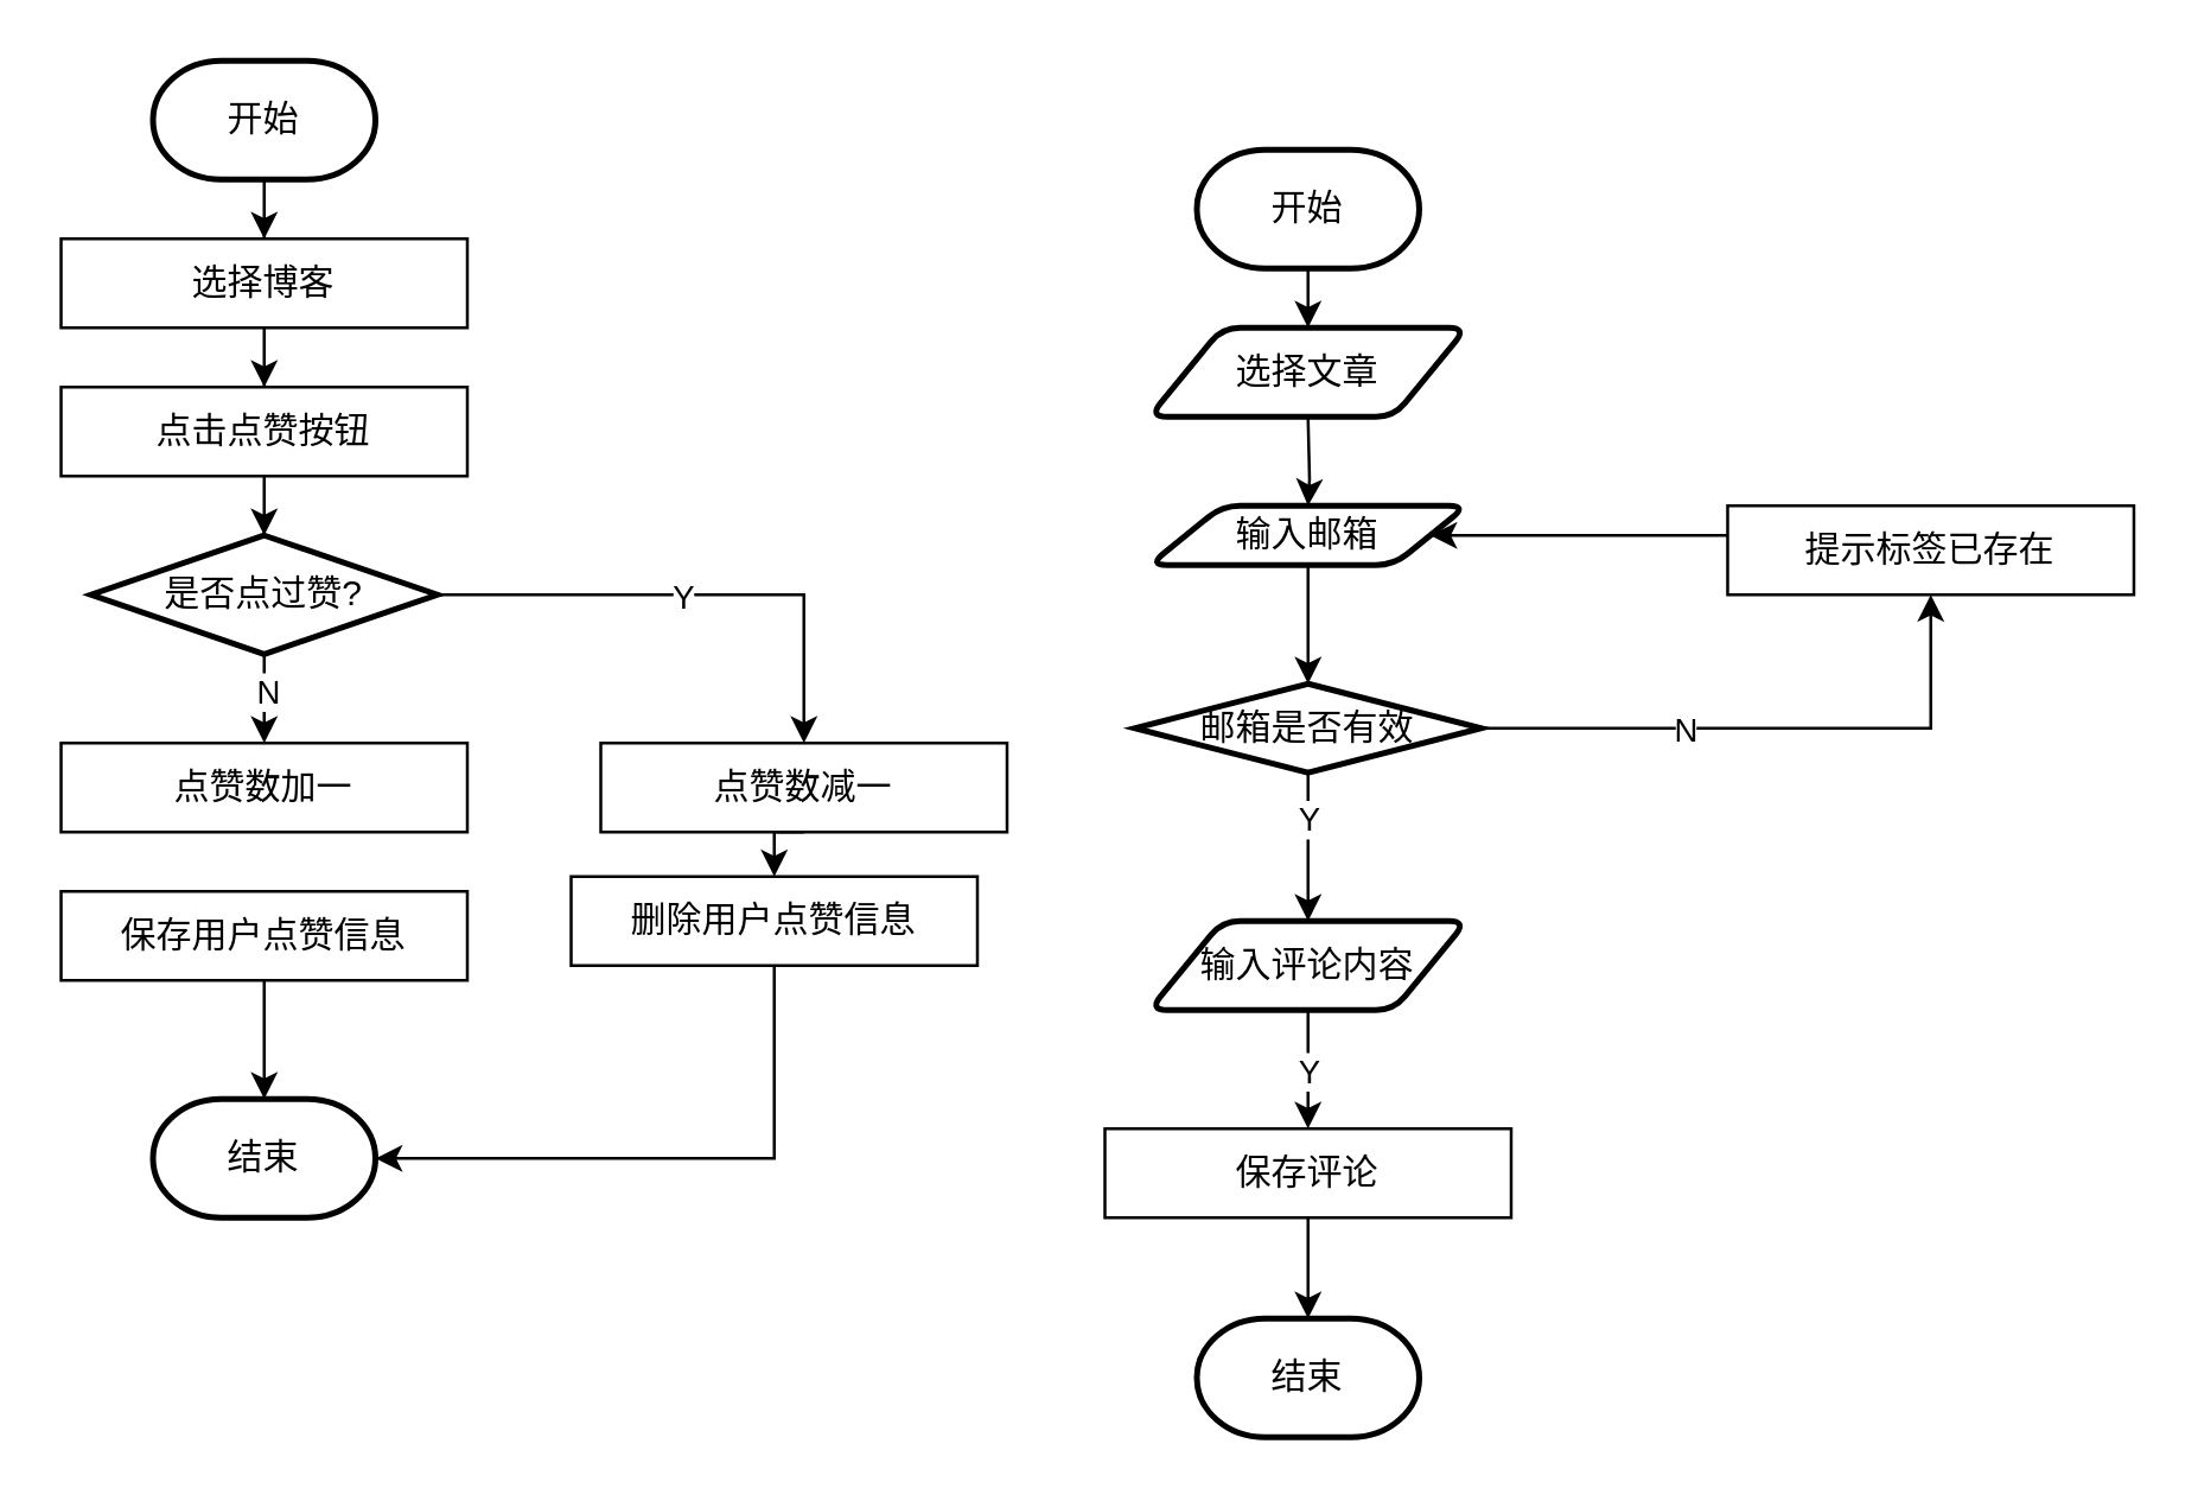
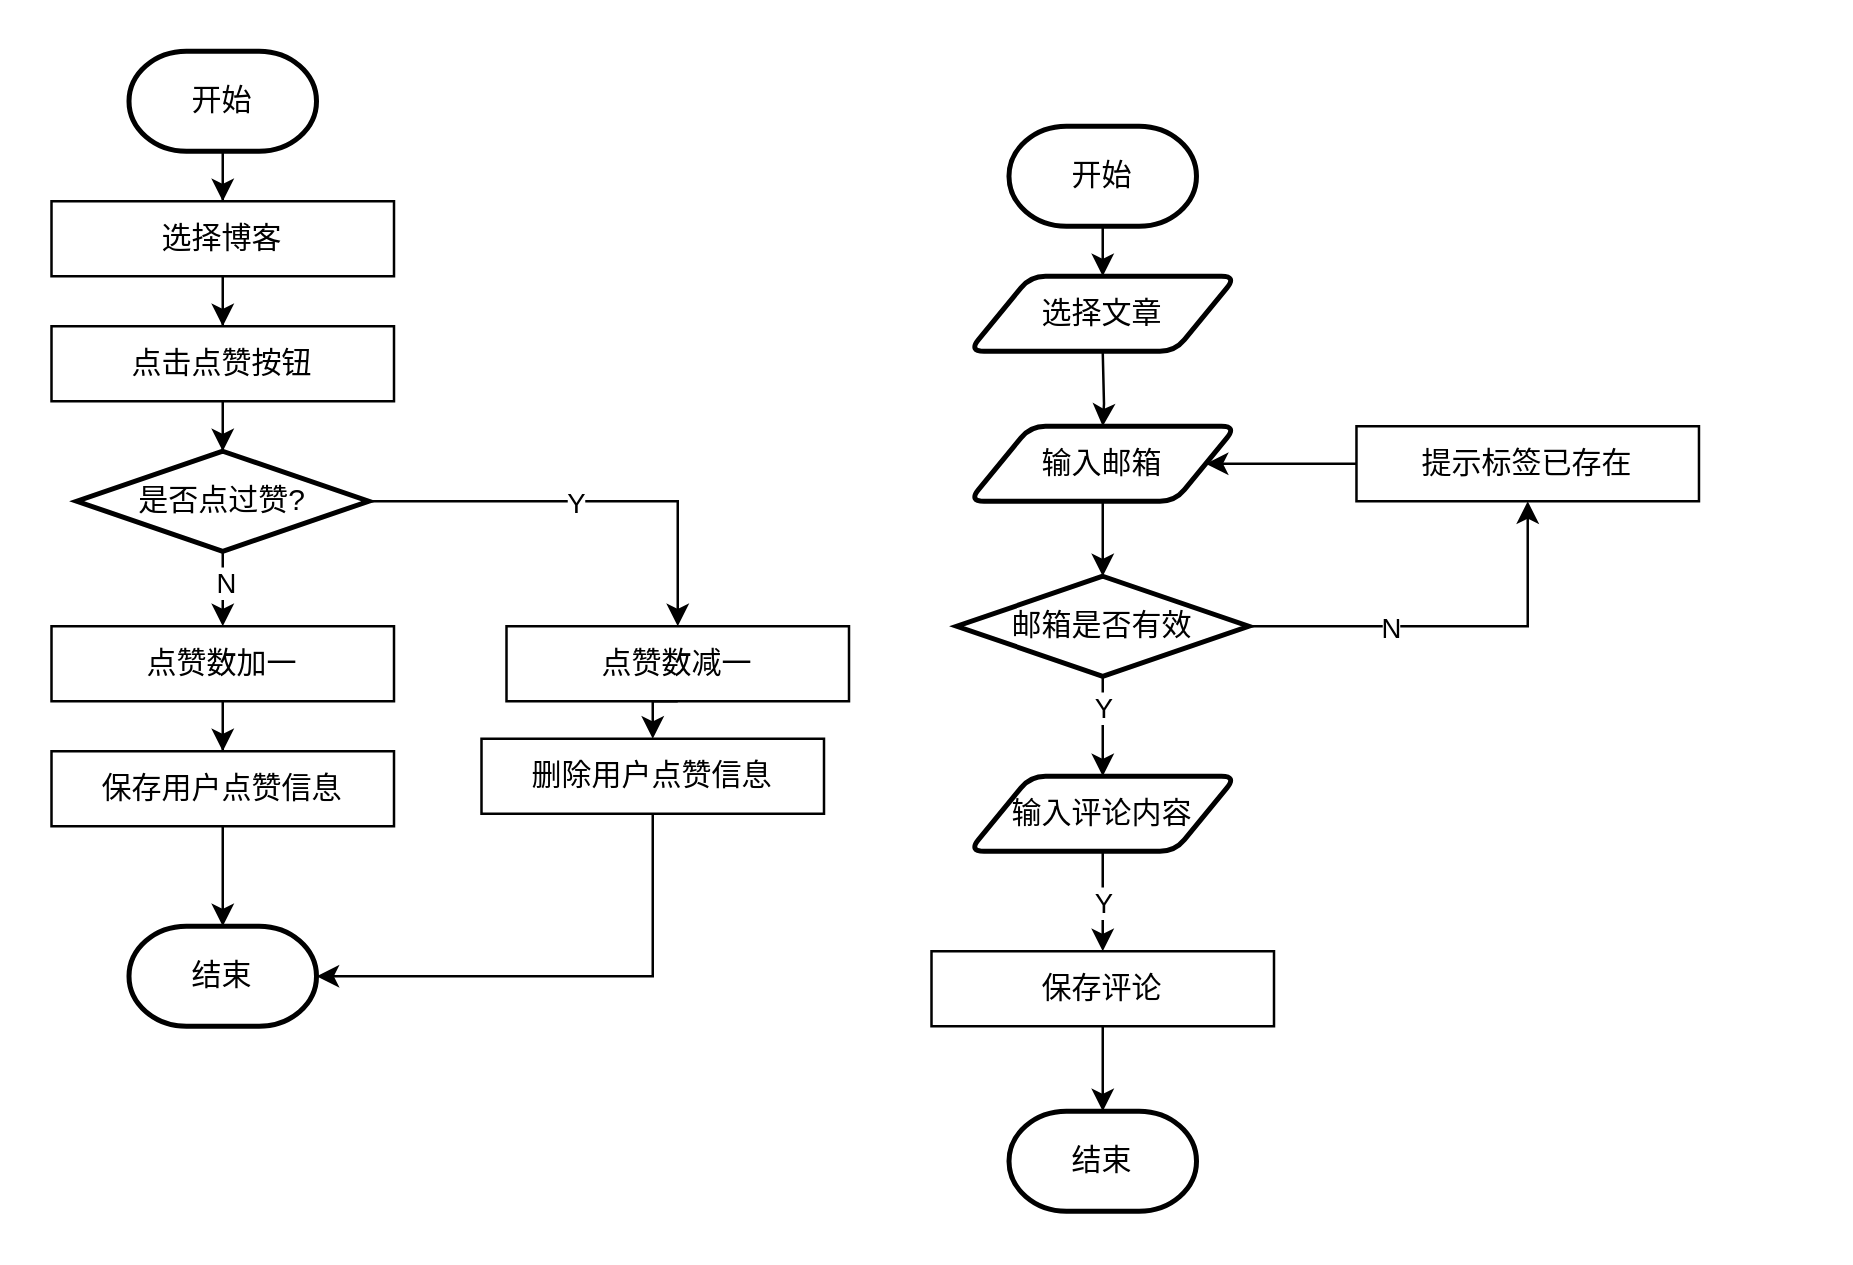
  <mxCell id="0" />
  <mxCell id="1" parent="0" />
  <mxCell id="2" style="edgeStyle=orthogonalEdgeStyle;rounded=0;orthogonalLoop=1;jettySize=auto;html=1;exitX=0.5;exitY=1;exitDx=0;exitDy=0;exitPerimeter=0;entryX=0.5;entryY=0;entryDx=0;entryDy=0;" edge="1" parent="1" source="3"><mxGeometry relative="1" as="geometry"><mxPoint x="440.49" y="110" as="targetPoint" /></mxGeometry></mxCell>
  <mxCell id="3" value="开始" style="strokeWidth=2;html=1;shape=mxgraph.flowchart.terminator;whiteSpace=wrap;" vertex="1" parent="1"><mxGeometry x="402.99" y="50" width="75" height="40" as="geometry" /></mxCell>
  <mxCell id="4" style="edgeStyle=orthogonalEdgeStyle;rounded=0;orthogonalLoop=1;jettySize=auto;html=1;" edge="1" parent="1" target="5"><mxGeometry relative="1" as="geometry"><mxPoint x="440.49" y="140" as="sourcePoint" /></mxGeometry></mxCell>
- <mxCell id="5" value="输入邮箱" style="shape=parallelogram;html=1;strokeWidth=2;perimeter=parallelogramPerimeter;whiteSpace=wrap;rounded=1;arcSize=12;size=0.23;" vertex="1" parent="1"><mxGeometry x="386.99" y="170" width="107" height="20" as="geometry" /></mxCell>
+ <mxCell id="5" value="输入邮箱" style="shape=parallelogram;html=1;strokeWidth=2;perimeter=parallelogramPerimeter;whiteSpace=wrap;rounded=1;arcSize=12;size=0.23;" vertex="1" parent="1"><mxGeometry x="386.99" y="170" width="107" height="30" as="geometry" /></mxCell>
  <mxCell id="6" style="edgeStyle=orthogonalEdgeStyle;rounded=0;orthogonalLoop=1;jettySize=auto;html=1;entryX=0.5;entryY=0;entryDx=0;entryDy=0;entryPerimeter=0;" edge="1" parent="1" source="10"><mxGeometry relative="1" as="geometry"><mxPoint x="440.495" y="310" as="targetPoint" /></mxGeometry></mxCell>
  <mxCell id="7" value="Y" style="edgeLabel;html=1;align=center;verticalAlign=middle;resizable=0;points=[];" vertex="1" connectable="0" parent="6"><mxGeometry x="-0.422" relative="1" as="geometry"><mxPoint as="offset" /></mxGeometry></mxCell>
  <mxCell id="8" style="edgeStyle=orthogonalEdgeStyle;rounded=0;orthogonalLoop=1;jettySize=auto;html=1;exitX=1;exitY=0.5;exitDx=0;exitDy=0;exitPerimeter=0;entryX=0.5;entryY=1;entryDx=0;entryDy=0;" edge="1" parent="1" source="10" target="17"><mxGeometry relative="1" as="geometry" /></mxCell>
  <mxCell id="9" value="N" style="edgeLabel;html=1;align=center;verticalAlign=middle;resizable=0;points=[];" vertex="1" connectable="0" parent="8"><mxGeometry x="-0.298" y="-5" relative="1" as="geometry"><mxPoint y="-5" as="offset" /></mxGeometry></mxCell>
- <mxCell id="10" value="邮箱是否有效" style="strokeWidth=2;html=1;shape=mxgraph.flowchart.decision;whiteSpace=wrap;" vertex="1" parent="1"><mxGeometry x="382.12" y="230" width="116.75" height="30" as="geometry" /></mxCell>
+ <mxCell id="10" value="邮箱是否有效" style="strokeWidth=2;html=1;shape=mxgraph.flowchart.decision;whiteSpace=wrap;" vertex="1" parent="1"><mxGeometry x="382.12" y="230" width="116.75" height="40" as="geometry" /></mxCell>
  <mxCell id="11" style="edgeStyle=orthogonalEdgeStyle;rounded=0;orthogonalLoop=1;jettySize=auto;html=1;entryX=0.5;entryY=0;entryDx=0;entryDy=0;entryPerimeter=0;" edge="1" parent="1" source="5" target="10"><mxGeometry relative="1" as="geometry" /></mxCell>
  <mxCell id="12" style="edgeStyle=orthogonalEdgeStyle;rounded=0;orthogonalLoop=1;jettySize=auto;html=1;exitX=0.5;exitY=1;exitDx=0;exitDy=0;" edge="1" parent="1" source="20" target="15"><mxGeometry relative="1" as="geometry"><mxPoint x="440.495" y="350" as="sourcePoint" /></mxGeometry></mxCell>
  <mxCell id="13" value="Y" style="edgeLabel;html=1;align=center;verticalAlign=middle;resizable=0;points=[];" vertex="1" connectable="0" parent="12"><mxGeometry x="0.28" y="-1" relative="1" as="geometry"><mxPoint x="1" y="-6" as="offset" /></mxGeometry></mxCell>
  <mxCell id="14" style="edgeStyle=orthogonalEdgeStyle;rounded=0;orthogonalLoop=1;jettySize=auto;html=1;exitX=0.5;exitY=1;exitDx=0;exitDy=0;" edge="1" parent="1" source="15" target="18"><mxGeometry relative="1" as="geometry" /></mxCell>
  <mxCell id="15" value="保存评论" style="rounded=0;whiteSpace=wrap;html=1;" vertex="1" parent="1"><mxGeometry x="372" y="380" width="137" height="30" as="geometry" /></mxCell>
  <mxCell id="16" style="edgeStyle=orthogonalEdgeStyle;rounded=0;orthogonalLoop=1;jettySize=auto;html=1;entryX=1;entryY=0.5;entryDx=0;entryDy=0;" edge="1" parent="1" source="17" target="5"><mxGeometry relative="1" as="geometry"><Array as="points"><mxPoint x="590.99" y="185" /></Array></mxGeometry></mxCell>
- <mxCell id="17" value="提示标签已存在" style="rounded=0;whiteSpace=wrap;html=1;" vertex="1" parent="1"><mxGeometry x="581.99" y="170" width="137" height="30" as="geometry" /></mxCell>
+ <mxCell id="17" value="提示标签已存在" style="rounded=0;whiteSpace=wrap;html=1;" vertex="1" parent="1"><mxGeometry x="541.99" y="170" width="137" height="30" as="geometry" /></mxCell>
  <mxCell id="18" value="结束" style="strokeWidth=2;html=1;shape=mxgraph.flowchart.terminator;whiteSpace=wrap;" vertex="1" parent="1"><mxGeometry x="403" y="444" width="75" height="40" as="geometry" /></mxCell>
  <mxCell id="19" value="选择文章" style="shape=parallelogram;html=1;strokeWidth=2;perimeter=parallelogramPerimeter;whiteSpace=wrap;rounded=1;arcSize=12;size=0.23;" vertex="1" parent="1"><mxGeometry x="386.99" y="110" width="107" height="30" as="geometry" /></mxCell>
  <mxCell id="20" value="输入评论内容" style="shape=parallelogram;html=1;strokeWidth=2;perimeter=parallelogramPerimeter;whiteSpace=wrap;rounded=1;arcSize=12;size=0.23;" vertex="1" parent="1"><mxGeometry x="386.99" y="310" width="107" height="30" as="geometry" /></mxCell>
  <mxCell id="21" style="edgeStyle=orthogonalEdgeStyle;rounded=0;orthogonalLoop=1;jettySize=auto;html=1;exitX=0.5;exitY=1;exitDx=0;exitDy=0;exitPerimeter=0;" edge="1" parent="1" source="22" target="24"><mxGeometry relative="1" as="geometry" /></mxCell>
  <mxCell id="22" value="开始" style="strokeWidth=2;html=1;shape=mxgraph.flowchart.terminator;whiteSpace=wrap;" vertex="1" parent="1"><mxGeometry x="51" y="20" width="75" height="40" as="geometry" /></mxCell>
  <mxCell id="23" style="edgeStyle=orthogonalEdgeStyle;rounded=0;orthogonalLoop=1;jettySize=auto;html=1;exitX=0.5;exitY=1;exitDx=0;exitDy=0;" edge="1" parent="1" source="24" target="26"><mxGeometry relative="1" as="geometry" /></mxCell>
  <mxCell id="24" value="选择博客" style="rounded=0;whiteSpace=wrap;html=1;" vertex="1" parent="1"><mxGeometry x="20" y="80" width="137" height="30" as="geometry" /></mxCell>
  <mxCell id="25" style="edgeStyle=orthogonalEdgeStyle;rounded=0;orthogonalLoop=1;jettySize=auto;html=1;exitX=0.5;exitY=1;exitDx=0;exitDy=0;" edge="1" parent="1" source="26" target="31"><mxGeometry relative="1" as="geometry" /></mxCell>
  <mxCell id="26" value="点击点赞按钮" style="rounded=0;whiteSpace=wrap;html=1;" vertex="1" parent="1"><mxGeometry x="20" y="130" width="137" height="30" as="geometry" /></mxCell>
  <mxCell id="27" style="edgeStyle=orthogonalEdgeStyle;rounded=0;orthogonalLoop=1;jettySize=auto;html=1;exitX=0.5;exitY=1;exitDx=0;exitDy=0;exitPerimeter=0;entryX=0.5;entryY=0;entryDx=0;entryDy=0;" edge="1" parent="1" source="31" target="33"><mxGeometry relative="1" as="geometry" /></mxCell>
  <mxCell id="28" value="N" style="edgeLabel;html=1;align=center;verticalAlign=middle;resizable=0;points=[];" vertex="1" connectable="0" parent="27"><mxGeometry x="-0.178" y="1" relative="1" as="geometry"><mxPoint as="offset" /></mxGeometry></mxCell>
  <mxCell id="29" style="edgeStyle=orthogonalEdgeStyle;rounded=0;orthogonalLoop=1;jettySize=auto;html=1;exitX=1;exitY=0.5;exitDx=0;exitDy=0;exitPerimeter=0;" edge="1" parent="1" source="31" target="36"><mxGeometry relative="1" as="geometry" /></mxCell>
  <mxCell id="30" value="Y" style="edgeLabel;html=1;align=center;verticalAlign=middle;resizable=0;points=[];" vertex="1" connectable="0" parent="29"><mxGeometry x="-0.046" y="4" relative="1" as="geometry"><mxPoint y="4" as="offset" /></mxGeometry></mxCell>
  <mxCell id="31" value="是否点过赞?" style="strokeWidth=2;html=1;shape=mxgraph.flowchart.decision;whiteSpace=wrap;" vertex="1" parent="1"><mxGeometry x="30.13" y="180" width="116.75" height="40" as="geometry" /></mxCell>
+ <mxCell id="32" style="edgeStyle=orthogonalEdgeStyle;rounded=0;orthogonalLoop=1;jettySize=auto;html=1;exitX=0.5;exitY=1;exitDx=0;exitDy=0;" edge="1" parent="1" source="33" target="34"><mxGeometry relative="1" as="geometry" /></mxCell>
  <mxCell id="33" value="点赞数加一" style="rounded=0;whiteSpace=wrap;html=1;" vertex="1" parent="1"><mxGeometry x="20" y="250" width="137" height="30" as="geometry" /></mxCell>
  <mxCell id="34" value="保存用户点赞信息" style="rounded=0;whiteSpace=wrap;html=1;" vertex="1" parent="1"><mxGeometry x="20" y="300" width="137" height="30" as="geometry" /></mxCell>
  <mxCell id="35" style="edgeStyle=orthogonalEdgeStyle;rounded=0;orthogonalLoop=1;jettySize=auto;html=1;exitX=0.5;exitY=1;exitDx=0;exitDy=0;entryX=0.5;entryY=0;entryDx=0;entryDy=0;" edge="1" parent="1" source="36" target="37"><mxGeometry relative="1" as="geometry" /></mxCell>
  <mxCell id="36" value="点赞数减一" style="rounded=0;whiteSpace=wrap;html=1;" vertex="1" parent="1"><mxGeometry x="202" y="250" width="137" height="30" as="geometry" /></mxCell>
  <mxCell id="37" value="删除用户点赞信息" style="rounded=0;whiteSpace=wrap;html=1;" vertex="1" parent="1"><mxGeometry x="192" y="295" width="137" height="30" as="geometry" /></mxCell>
  <mxCell id="38" value="结束" style="strokeWidth=2;html=1;shape=mxgraph.flowchart.terminator;whiteSpace=wrap;" vertex="1" parent="1"><mxGeometry x="51" y="370" width="75" height="40" as="geometry" /></mxCell>
  <mxCell id="39" style="edgeStyle=orthogonalEdgeStyle;rounded=0;orthogonalLoop=1;jettySize=auto;html=1;exitX=0.5;exitY=1;exitDx=0;exitDy=0;entryX=0.5;entryY=0;entryDx=0;entryDy=0;entryPerimeter=0;" edge="1" parent="1" source="34" target="38"><mxGeometry relative="1" as="geometry" /></mxCell>
  <mxCell id="40" style="edgeStyle=orthogonalEdgeStyle;rounded=0;orthogonalLoop=1;jettySize=auto;html=1;exitX=0.5;exitY=1;exitDx=0;exitDy=0;entryX=1;entryY=0.5;entryDx=0;entryDy=0;entryPerimeter=0;" edge="1" parent="1" source="37" target="38"><mxGeometry relative="1" as="geometry" /></mxCell>
